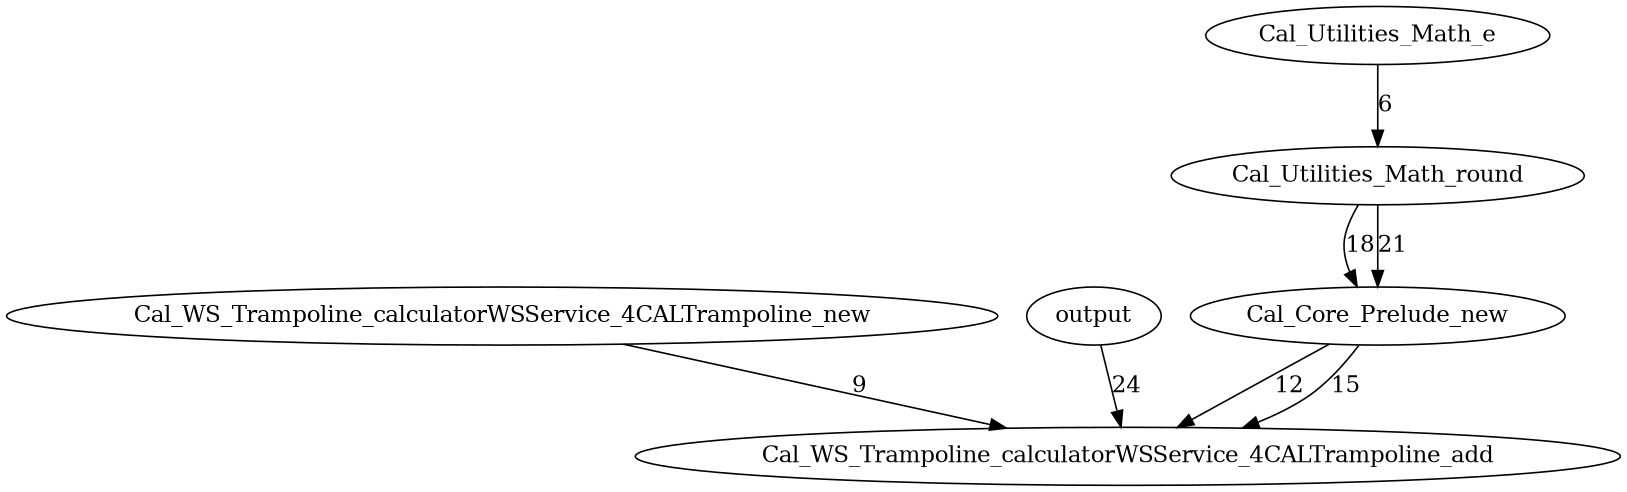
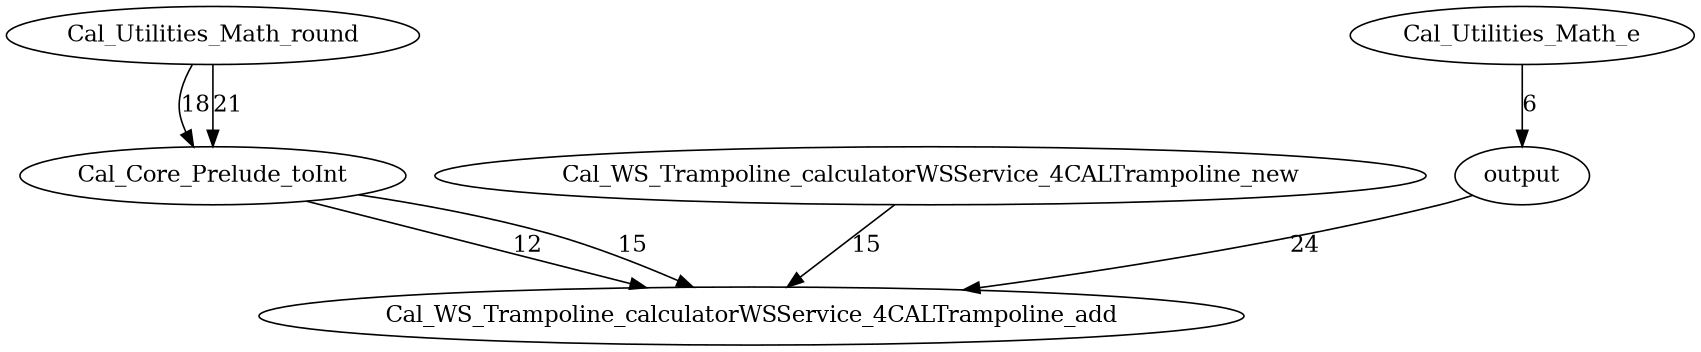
  digraph {
    n1 [label=Cal_Utilities_Math_round]
-   n2 [label=Cal_Core_Prelude_new]
+   n2 [label=Cal_Core_Prelude_toInt]
    n3 [label=Cal_Utilities_Math_e]
    n4 [label=Cal_WS_Trampoline_calculatorWSService_4CALTrampoline_new]
    n5 [label=Cal_WS_Trampoline_calculatorWSService_4CALTrampoline_add]
    n6 [label=output]
    n1 -> n2 [label=18]
    n1 -> n2 [label=21]
    n2 -> n5 [label=12]
    n2 -> n5 [label=15]
-   n3 -> n1 [label=6]
-   n4 -> n5 [label=9]
+   n3 -> n6 [label=6]
+   n4 -> n5 [label=15]
    n6 -> n5 [label=24]
  }
